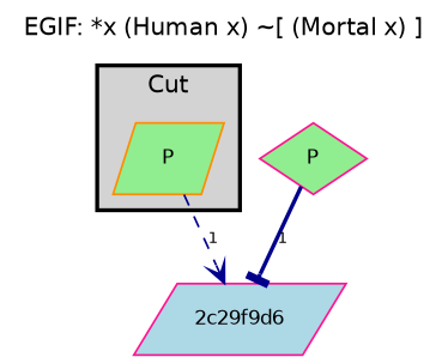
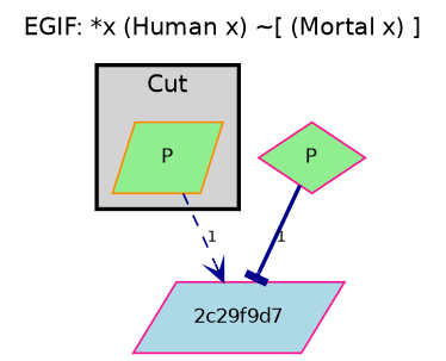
  digraph {
    compound=true
    fontsize=12
    label="EGIF: *x (Human x) ~[ (Mortal x) ]"
    labelloc=t
    rankdir=TB
    fontname="DejaVu Sans"
    node [fillcolor=lightgreen fontsize=10 shape=parallelogram style=filled color=deeppink fontname="DejaVu Sans"]
    edge [color=darkblue fontsize=8 fontname="DejaVu Sans"]
    n1 [label=P color=darkorange]
-   n2 [fillcolor=lightblue label="2c29f9d6"]
+   n2 [fillcolor=lightblue label="2c29f9d7"]
    n3 [label=P shape=diamond]
    subgraph cluster_1 {
      color=black
      fillcolor=lightgray
      label=Cut
      penwidth=2
      style=filled
      n1
    }
    n1 -> n2 [label=1 style=dashed arrowhead=vee]
    n3 -> n2 [label=1 style=bold arrowhead=tee]
  }
